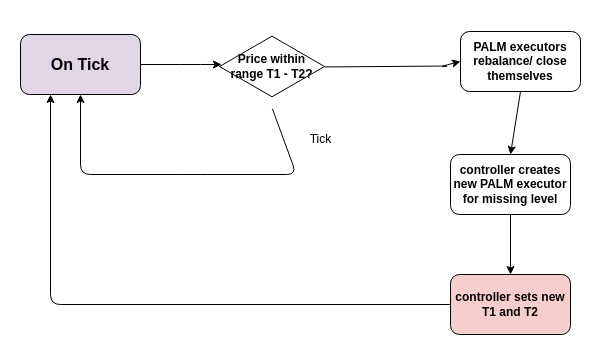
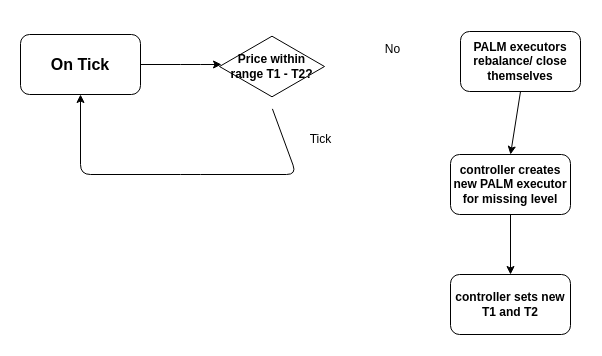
  <mxCell id="0" />
  <mxCell id="1" parent="0" />
- <mxCell id="2" value="&lt;font size=&quot;3&quot;&gt;&lt;b&gt;On Tick&lt;/b&gt;&lt;/font&gt;" style="rounded=1;whiteSpace=wrap;html=1;fillColor=#e1d5e7;" vertex="1" parent="1"><mxGeometry x="20" y="34" width="120" height="60" as="geometry" /></mxCell>
+ <mxCell id="2" value="&lt;font size=&quot;3&quot;&gt;&lt;b&gt;On Tick&lt;/b&gt;&lt;/font&gt;" style="rounded=1;whiteSpace=wrap;html=1;" vertex="1" parent="1"><mxGeometry x="20" y="34" width="120" height="60" as="geometry" /></mxCell>
  <mxCell id="3" value="" style="endArrow=classic;html=1;exitX=1;exitY=0.5;exitDx=0;exitDy=0;entryX=0.019;entryY=0.478;entryDx=0;entryDy=0;entryPerimeter=0;" edge="1" parent="1" source="2" target="4"><mxGeometry width="50" height="50" relative="1" as="geometry"><mxPoint x="160" y="64" as="sourcePoint" /><mxPoint x="260" y="64" as="targetPoint" /><Array as="points"><mxPoint x="190" y="64" /></Array></mxGeometry></mxCell>
  <mxCell id="4" value="&lt;font style=&quot;font-size: 12px;&quot;&gt;&lt;b&gt;Price within&lt;/b&gt;&lt;/font&gt;&lt;div&gt;&lt;font style=&quot;font-size: 12px;&quot;&gt;&lt;b&gt;range T1 - T2?&lt;/b&gt;&lt;/font&gt;&lt;/div&gt;" style="html=1;whiteSpace=wrap;aspect=fixed;shape=isoRectangle;" vertex="1" parent="1"><mxGeometry x="219" y="20.25" width="105" height="91.5" as="geometry" /></mxCell>
  <mxCell id="5" value="" style="endArrow=classic;html=1;entryX=0.5;entryY=1;entryDx=0;entryDy=0;exitX=0.504;exitY=0.963;exitDx=0;exitDy=0;exitPerimeter=0;" edge="1" parent="1" source="4" target="2"><mxGeometry width="50" height="50" relative="1" as="geometry"><mxPoint x="290" y="164" as="sourcePoint" /><mxPoint x="380" y="304" as="targetPoint" /><Array as="points"><mxPoint x="296" y="174" /><mxPoint x="190" y="174" /><mxPoint x="80" y="174" /></Array></mxGeometry></mxCell>
  <mxCell id="6" value="Tick" style="text;html=1;align=center;verticalAlign=middle;resizable=0;points=[];autosize=1;strokeColor=none;fillColor=none;" vertex="1" parent="1"><mxGeometry x="300" y="124" width="40" height="30" as="geometry" /></mxCell>
- <mxCell id="7" value="" style="endArrow=classic;html=1;entryX=0;entryY=0.5;entryDx=0;entryDy=0;exitX=1.002;exitY=0.505;exitDx=0;exitDy=0;exitPerimeter=0;" edge="1" parent="1" source="4" target="9"><mxGeometry width="50" height="50" relative="1" as="geometry"><mxPoint x="400" y="66" as="sourcePoint" /><mxPoint x="482" y="65.5" as="targetPoint" /><Array as="points"><mxPoint x="450" y="65.5" /><mxPoint x="440" y="66" /></Array></mxGeometry></mxCell>
+ <mxCell id="8" value="No" style="text;html=1;align=center;verticalAlign=middle;resizable=0;points=[];autosize=1;strokeColor=none;fillColor=none;" vertex="1" parent="1"><mxGeometry x="371.5" y="34" width="40" height="30" as="geometry" /></mxCell>
  <mxCell id="9" value="&lt;b&gt;PALM executors&lt;/b&gt;&lt;div&gt;&lt;b&gt;rebalance/ close&lt;/b&gt;&lt;/div&gt;&lt;div&gt;&lt;b&gt;themselves&lt;/b&gt;&lt;/div&gt;" style="rounded=1;whiteSpace=wrap;html=1;" vertex="1" parent="1"><mxGeometry x="460" y="31" width="120" height="60" as="geometry" /></mxCell>
  <mxCell id="10" value="&lt;b&gt;controller creates&lt;/b&gt;&lt;div&gt;&lt;b&gt;new PALM executor for missing level&lt;/b&gt;&lt;/div&gt;" style="rounded=1;whiteSpace=wrap;html=1;" vertex="1" parent="1"><mxGeometry x="450" y="154" width="120" height="60" as="geometry" /></mxCell>
  <mxCell id="11" value="" style="endArrow=classic;html=1;entryX=0.5;entryY=0;entryDx=0;entryDy=0;exitX=0.5;exitY=1;exitDx=0;exitDy=0;" edge="1" parent="1" source="9" target="10"><mxGeometry width="50" height="50" relative="1" as="geometry"><mxPoint x="420" y="174" as="sourcePoint" /><mxPoint x="470" y="124" as="targetPoint" /></mxGeometry></mxCell>
- <mxCell id="12" value="&lt;b&gt;controller sets new T1 and T2&lt;/b&gt;" style="rounded=1;whiteSpace=wrap;html=1;fillColor=#f8cecc;" vertex="1" parent="1"><mxGeometry x="450" y="274" width="120" height="60" as="geometry" /></mxCell>
+ <mxCell id="12" value="&lt;b&gt;controller sets new T1 and T2&lt;/b&gt;" style="rounded=1;whiteSpace=wrap;html=1;" vertex="1" parent="1"><mxGeometry x="450" y="274" width="120" height="60" as="geometry" /></mxCell>
  <mxCell id="13" value="" style="endArrow=classic;html=1;entryX=0.5;entryY=0;entryDx=0;entryDy=0;exitX=0.5;exitY=1;exitDx=0;exitDy=0;" edge="1" parent="1" source="10" target="12"><mxGeometry width="50" height="50" relative="1" as="geometry"><mxPoint x="510" y="254" as="sourcePoint" /><mxPoint x="520" y="204" as="targetPoint" /></mxGeometry></mxCell>
- <mxCell id="14" value="" style="endArrow=classic;html=1;exitX=0;exitY=0.5;exitDx=0;exitDy=0;entryX=0.25;entryY=1;entryDx=0;entryDy=0;" edge="1" parent="1" source="12" target="2"><mxGeometry width="50" height="50" relative="1" as="geometry"><mxPoint x="230" y="314" as="sourcePoint" /><mxPoint x="80" y="304" as="targetPoint" /><Array as="points"><mxPoint x="50" y="304" /></Array></mxGeometry></mxCell>
